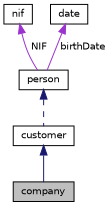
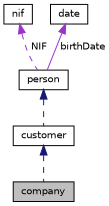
  digraph {
    node [color=black fillcolor=white fontname=Helvetica fontsize=10 shape=record style=filled]
    edge [color=midnightblue dir=back fontname=Helvetica fontsize=10 labelfontname=Helvetica labelfontsize=10 style=solid]
    n1 [fillcolor=grey75 fontcolor=black height=0.2 label=company width=0.4]
    n2 [height=0.2 label=customer width=0.4]
    n3 [height=0.2 label=person width=0.4]
    n4 [height=0.2 label=nif width=0.4]
    n5 [height=0.2 label=date width=0.4]
-   n2 -> n1
+   n2 -> n1 [style=dashed]
    n3 -> n2 [style=dashed]
-   n4 -> n3 [color=darkorchid3 label=" NIF"]
+   n4 -> n3 [color=darkorchid3 label=" NIF" style=dashed]
    n5 -> n3 [color=darkorchid3 label=" birthDate"]
  }
